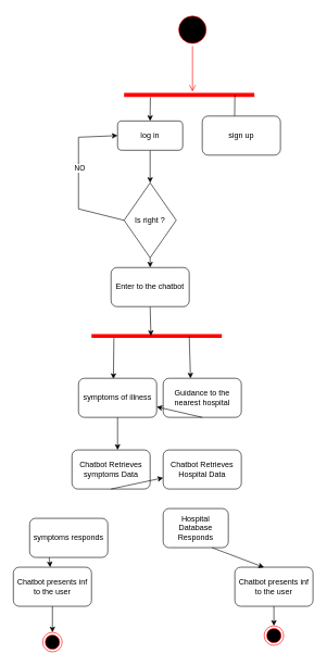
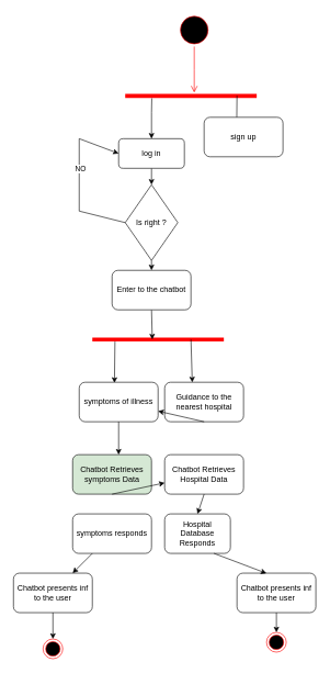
  <mxCell id="0" />
  <mxCell id="1" parent="0" />
  <mxCell id="2" value="" style="ellipse;html=1;shape=startState;fillColor=#000000;strokeColor=#ff0000;" vertex="1" parent="1"><mxGeometry x="270" y="20" width="50" height="50" as="geometry" /></mxCell>
  <mxCell id="3" value="" style="edgeStyle=orthogonalEdgeStyle;html=1;verticalAlign=bottom;endArrow=open;endSize=8;strokeColor=#ff0000;rounded=0;" edge="1" source="2" parent="1"><mxGeometry relative="1" as="geometry"><mxPoint x="295" y="140" as="targetPoint" /></mxGeometry></mxCell>
  <mxCell id="4" value="" style="shape=line;html=1;strokeWidth=6;strokeColor=#ff0000;" vertex="1" parent="1"><mxGeometry x="190" y="140" width="200" height="10" as="geometry" /></mxCell>
  <mxCell id="5" value="Is right ?" style="rhombus;whiteSpace=wrap;html=1;" vertex="1" parent="1"><mxGeometry x="190" y="280" width="80" height="115" as="geometry" /></mxCell>
  <mxCell id="6" value="" style="endArrow=classic;html=1;rounded=0;entryX=0.5;entryY=0;entryDx=0;entryDy=0;exitX=0.202;exitY=0.86;exitDx=0;exitDy=0;exitPerimeter=0;" edge="1" parent="1" source="4" target="18"><mxGeometry width="50" height="50" relative="1" as="geometry"><mxPoint x="290" y="310" as="sourcePoint" /><mxPoint x="230" y="190" as="targetPoint" /><Array as="points"><mxPoint x="230" y="170" /></Array></mxGeometry></mxCell>
  <mxCell id="7" value="" style="endArrow=classic;html=1;rounded=0;exitX=0.85;exitY=0.46;exitDx=0;exitDy=0;exitPerimeter=0;entryX=0.396;entryY=-0.028;entryDx=0;entryDy=0;entryPerimeter=0;" edge="1" parent="1" source="4"><mxGeometry width="50" height="50" relative="1" as="geometry"><mxPoint x="290" y="310" as="sourcePoint" /><mxPoint x="359.6" y="188.6" as="targetPoint" /></mxGeometry></mxCell>
  <mxCell id="8" value="" style="endArrow=classic;html=1;rounded=0;exitX=0.5;exitY=1;exitDx=0;exitDy=0;entryX=0.5;entryY=0;entryDx=0;entryDy=0;" edge="1" parent="1" source="18" target="5"><mxGeometry width="50" height="50" relative="1" as="geometry"><mxPoint x="230" y="240" as="sourcePoint" /><mxPoint x="340" y="260" as="targetPoint" /></mxGeometry></mxCell>
  <mxCell id="9" value="" style="endArrow=classic;html=1;rounded=0;exitX=0;exitY=0.5;exitDx=0;exitDy=0;entryX=0;entryY=0.5;entryDx=0;entryDy=0;" edge="1" parent="1" source="5" target="18"><mxGeometry width="50" height="50" relative="1" as="geometry"><mxPoint x="290" y="310" as="sourcePoint" /><mxPoint x="190" y="210" as="targetPoint" /><Array as="points"><mxPoint x="120" y="320" /><mxPoint x="120" y="210" /></Array></mxGeometry></mxCell>
  <mxCell id="10" value="NO" style="edgeLabel;html=1;align=center;verticalAlign=middle;resizable=0;points=[];" vertex="1" connectable="0" parent="9"><mxGeometry x="0.116" y="-1" relative="1" as="geometry"><mxPoint as="offset" /></mxGeometry></mxCell>
  <mxCell id="11" value="" style="endArrow=classic;html=1;rounded=0;exitX=0.5;exitY=1;exitDx=0;exitDy=0;" edge="1" parent="1" source="5"><mxGeometry width="50" height="50" relative="1" as="geometry"><mxPoint x="290" y="310" as="sourcePoint" /><mxPoint x="230" y="410" as="targetPoint" /></mxGeometry></mxCell>
  <mxCell id="12" value="" style="shape=line;html=1;strokeWidth=6;strokeColor=#ff0000;" vertex="1" parent="1"><mxGeometry x="140" y="510" width="200" height="10" as="geometry" /></mxCell>
  <mxCell id="13" value="" style="endArrow=classic;html=1;rounded=0;exitX=0.172;exitY=0.82;exitDx=0;exitDy=0;exitPerimeter=0;entryX=0.436;entryY=0.02;entryDx=0;entryDy=0;entryPerimeter=0;" edge="1" parent="1" source="12"><mxGeometry width="50" height="50" relative="1" as="geometry"><mxPoint x="290" y="600" as="sourcePoint" /><mxPoint x="173.6" y="581" as="targetPoint" /></mxGeometry></mxCell>
  <mxCell id="14" value="" style="endArrow=classic;html=1;rounded=0;exitX=0.75;exitY=0.5;exitDx=0;exitDy=0;exitPerimeter=0;entryX=0.32;entryY=0.004;entryDx=0;entryDy=0;entryPerimeter=0;" edge="1" parent="1" source="12"><mxGeometry width="50" height="50" relative="1" as="geometry"><mxPoint x="290" y="600" as="sourcePoint" /><mxPoint x="292" y="580.2" as="targetPoint" /></mxGeometry></mxCell>
  <mxCell id="15" value="" style="endArrow=classic;html=1;rounded=0;exitX=0.5;exitY=1;exitDx=0;exitDy=0;entryX=0.456;entryY=0.5;entryDx=0;entryDy=0;entryPerimeter=0;" edge="1" parent="1" target="12"><mxGeometry width="50" height="50" relative="1" as="geometry"><mxPoint x="230" y="470" as="sourcePoint" /><mxPoint x="340" y="550" as="targetPoint" /></mxGeometry></mxCell>
  <mxCell id="16" value="" style="ellipse;html=1;shape=endState;fillColor=#000000;strokeColor=#ff0000;" vertex="1" parent="1"><mxGeometry x="65" y="970" width="30" height="30" as="geometry" /></mxCell>
  <mxCell id="17" value="sign up" style="rounded=1;whiteSpace=wrap;html=1;" vertex="1" parent="1"><mxGeometry x="310" y="177.5" width="120" height="60" as="geometry" /></mxCell>
- <mxCell id="18" value="log in" style="rounded=1;whiteSpace=wrap;html=1;" vertex="1" parent="1"><mxGeometry x="180" y="185" width="100" height="45" as="geometry" /></mxCell>
+ <mxCell id="18" value="log in" style="rounded=1;whiteSpace=wrap;html=1;" vertex="1" parent="1"><mxGeometry x="180" y="210" width="100" height="45" as="geometry" /></mxCell>
  <mxCell id="19" value="Enter to the chatbot" style="rounded=1;whiteSpace=wrap;html=1;" vertex="1" parent="1"><mxGeometry x="170" y="410" width="120" height="60" as="geometry" /></mxCell>
  <mxCell id="20" value="Guidance to the nearest hospital" style="rounded=1;whiteSpace=wrap;html=1;" vertex="1" parent="1"><mxGeometry x="250" y="580" width="120" height="60" as="geometry" /></mxCell>
  <mxCell id="21" value="symptoms of illness" style="rounded=1;whiteSpace=wrap;html=1;" vertex="1" parent="1"><mxGeometry x="120" y="580" width="120" height="60" as="geometry" /></mxCell>
  <mxCell id="22" value="" style="endArrow=classic;html=1;rounded=0;exitX=0.5;exitY=1;exitDx=0;exitDy=0;" edge="1" parent="1" source="21"><mxGeometry width="50" height="50" relative="1" as="geometry"><mxPoint x="290" y="600" as="sourcePoint" /><mxPoint x="180" y="690" as="targetPoint" /></mxGeometry></mxCell>
- <mxCell id="23" value="Chatbot Retrieves symptoms Data" style="rounded=1;whiteSpace=wrap;html=1;" vertex="1" parent="1"><mxGeometry x="110" y="690" width="120" height="60" as="geometry" /></mxCell>
+ <mxCell id="23" value="Chatbot Retrieves symptoms Data" style="rounded=1;whiteSpace=wrap;html=1;fillColor=#d5e8d4;" vertex="1" parent="1"><mxGeometry x="110" y="690" width="120" height="60" as="geometry" /></mxCell>
  <mxCell id="24" value="Chatbot Retrieves Hospital Data" style="rounded=1;whiteSpace=wrap;html=1;" vertex="1" parent="1"><mxGeometry x="250" y="690" width="120" height="60" as="geometry" /></mxCell>
  <mxCell id="25" value="" style="endArrow=classic;html=1;rounded=0;exitX=0.5;exitY=1;exitDx=0;exitDy=0;" edge="1" parent="1" source="20" target="21"><mxGeometry width="50" height="50" relative="1" as="geometry"><mxPoint x="290" y="600" as="sourcePoint" /><mxPoint x="340" y="550" as="targetPoint" /></mxGeometry></mxCell>
  <mxCell id="26" value="" style="endArrow=classic;html=1;rounded=0;exitX=0.5;exitY=1;exitDx=0;exitDy=0;" edge="1" parent="1" source="23" target="24"><mxGeometry width="50" height="50" relative="1" as="geometry"><mxPoint x="290" y="590" as="sourcePoint" /><mxPoint x="170" y="790" as="targetPoint" /></mxGeometry></mxCell>
- <mxCell id="27" value="symptoms responds" style="rounded=1;whiteSpace=wrap;html=1;" vertex="1" parent="1"><mxGeometry x="45" y="795" width="120" height="60" as="geometry" /></mxCell>
+ <mxCell id="27" value="symptoms responds" style="rounded=1;whiteSpace=wrap;html=1;" vertex="1" parent="1"><mxGeometry x="110" y="780" width="120" height="60" as="geometry" /></mxCell>
  <mxCell id="28" value="Hospital Database Responds" style="rounded=1;whiteSpace=wrap;html=1;" vertex="1" parent="1"><mxGeometry x="250" y="780" width="100" height="60" as="geometry" /></mxCell>
+ <mxCell id="29" value="" style="endArrow=classic;html=1;rounded=0;exitX=0.5;exitY=1;exitDx=0;exitDy=0;entryX=0.5;entryY=0;entryDx=0;entryDy=0;" edge="1" parent="1" source="24" target="28"><mxGeometry width="50" height="50" relative="1" as="geometry"><mxPoint x="290" y="880" as="sourcePoint" /><mxPoint x="340" y="830" as="targetPoint" /></mxGeometry></mxCell>
  <mxCell id="30" value="Chatbot presents inf to the user" style="rounded=1;whiteSpace=wrap;html=1;" vertex="1" parent="1"><mxGeometry x="20" y="870" width="120" height="60" as="geometry" /></mxCell>
  <mxCell id="31" value="" style="endArrow=classic;html=1;rounded=0;exitX=0.25;exitY=1;exitDx=0;exitDy=0;" edge="1" parent="1" source="27" target="30"><mxGeometry width="50" height="50" relative="1" as="geometry"><mxPoint x="290" y="880" as="sourcePoint" /><mxPoint x="340" y="830" as="targetPoint" /></mxGeometry></mxCell>
  <mxCell id="32" value="" style="endArrow=classic;html=1;rounded=0;exitX=0.5;exitY=1;exitDx=0;exitDy=0;entryX=0.5;entryY=0;entryDx=0;entryDy=0;" edge="1" parent="1" source="30" target="16"><mxGeometry width="50" height="50" relative="1" as="geometry"><mxPoint x="290" y="790" as="sourcePoint" /><mxPoint x="340" y="740" as="targetPoint" /></mxGeometry></mxCell>
  <mxCell id="33" value="Chatbot presents inf to the user" style="rounded=1;whiteSpace=wrap;html=1;" vertex="1" parent="1"><mxGeometry x="360" y="870" width="120" height="60" as="geometry" /></mxCell>
  <mxCell id="34" value="" style="endArrow=classic;html=1;rounded=0;exitX=0.75;exitY=1;exitDx=0;exitDy=0;entryX=0.373;entryY=0.003;entryDx=0;entryDy=0;entryPerimeter=0;" edge="1" parent="1" source="28" target="33"><mxGeometry width="50" height="50" relative="1" as="geometry"><mxPoint x="290" y="790" as="sourcePoint" /><mxPoint x="340" y="740" as="targetPoint" /></mxGeometry></mxCell>
  <mxCell id="35" value="" style="ellipse;html=1;shape=endState;fillColor=#000000;strokeColor=#ff0000;" vertex="1" parent="1"><mxGeometry x="405" y="960" width="30" height="30" as="geometry" /></mxCell>
  <mxCell id="36" value="" style="endArrow=classic;html=1;rounded=0;exitX=0.5;exitY=1;exitDx=0;exitDy=0;entryX=0.5;entryY=0;entryDx=0;entryDy=0;" edge="1" parent="1" source="33" target="35"><mxGeometry width="50" height="50" relative="1" as="geometry"><mxPoint x="290" y="790" as="sourcePoint" /><mxPoint x="340" y="740" as="targetPoint" /></mxGeometry></mxCell>
